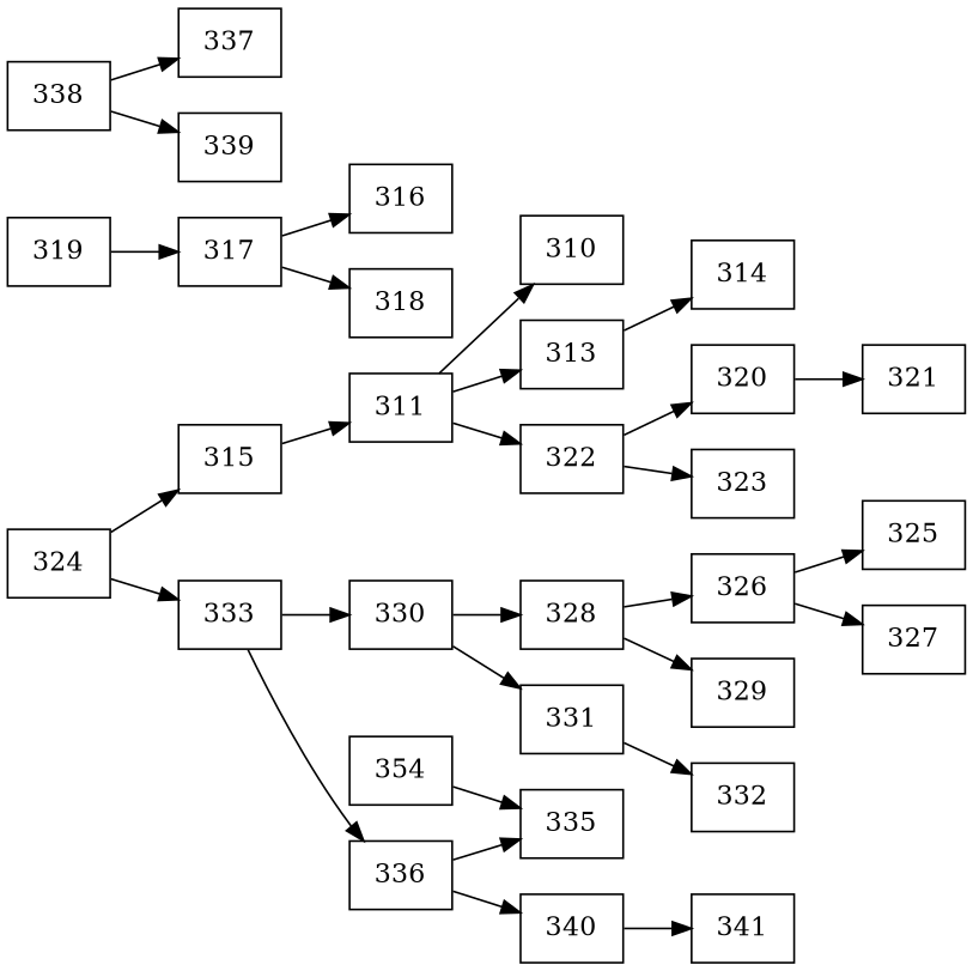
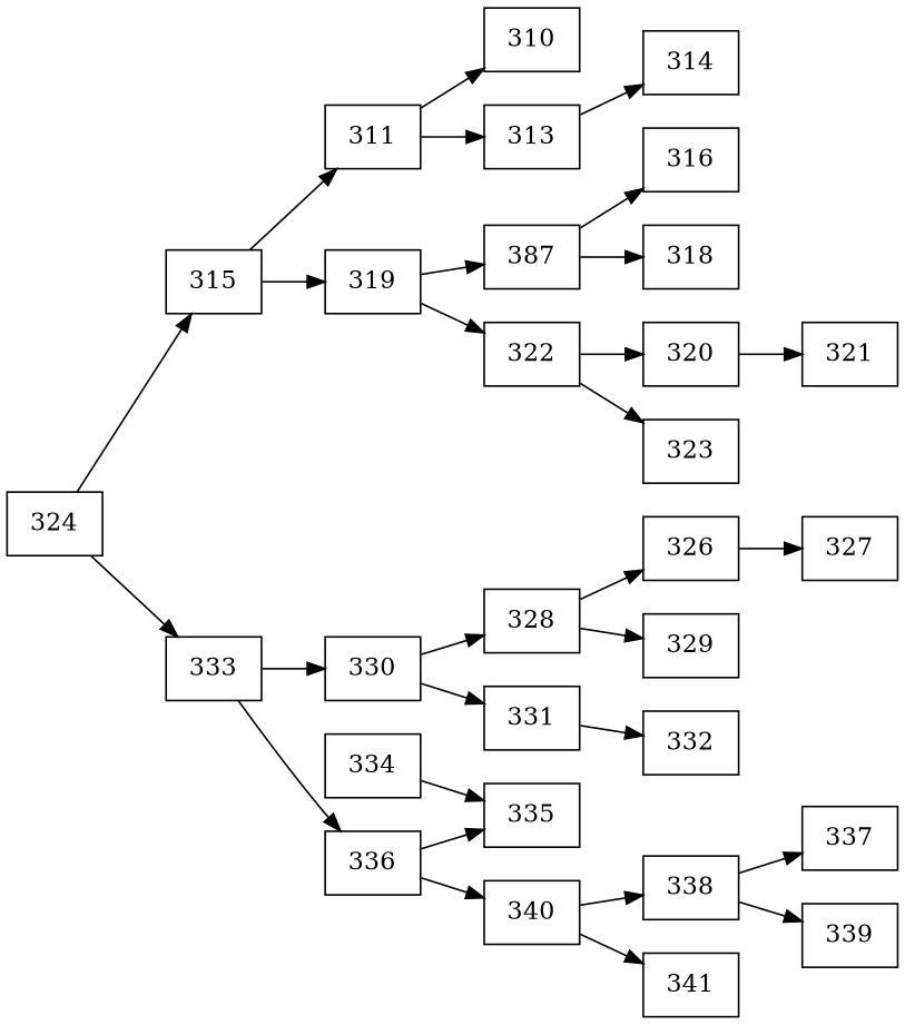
  digraph {
    concentrate=true
    rankdir=LR
    node [shape=record]
    n1 [label=324]
    n2 [label=315]
    n3 [label=333]
    n4 [label=311]
    n5 [label=319]
    n6 [label=330]
    n7 [label=336]
    n8 [label=310]
    n9 [label=313]
-   n10 [label=317]
+   n10 [label=387]
    n11 [label=322]
    n12 [label=314]
    n13 [label=316]
    n14 [label=318]
    n15 [label=320]
    n16 [label=323]
    n17 [label=321]
    n18 [label=328]
    n19 [label=331]
    n20 [label=335]
    n21 [label=340]
    n22 [label=326]
    n23 [label=329]
    n24 [label=332]
-   n25 [label=325]
    n26 [label=327]
    n27 [label=338]
    n28 [label=341]
-   n29 [label=354]
+   n29 [label=334]
    n30 [label=337]
    n31 [label=339]
    n1 -> n2
    n1 -> n3
    n2 -> n4
+   n2 -> n5
    n3 -> n6
    n3 -> n7
    n4 -> n8
    n4 -> n9
    n5 -> n10
-   n4 -> n11
+   n5 -> n11
    n6 -> n18
    n6 -> n19
    n7 -> n20
    n7 -> n21
    n9 -> n12
    n10 -> n13
    n10 -> n14
    n11 -> n15
    n11 -> n16
    n15 -> n17
    n18 -> n22
    n18 -> n23
    n19 -> n24
+   n21 -> n27
    n21 -> n28
-   n22 -> n25
    n22 -> n26
    n27 -> n30
    n27 -> n31
    n29 -> n20
  }
